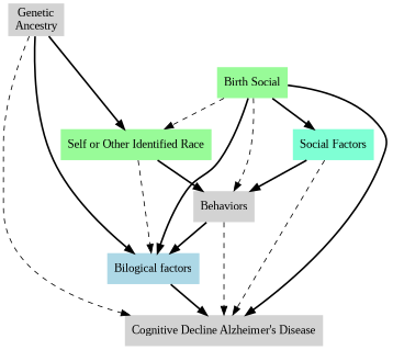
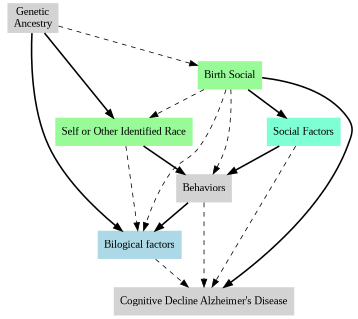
  digraph {
    fontname="Liberation Serif"
    rankdir=TB
    node [fillcolor=lightgrey fontname="Liberation Serif" group=main shape=plaintext style=filled]
    edge [fontname="Liberation Serif" style=bold]
    n1 [label="Genetic\nAncestry"]
    n2 [fillcolor=palegreen label="Self or Other Identified Race"]
    n3 [fillcolor=lightblue label="Bilogical factors"]
    n4 [label="Cognitive Decline Alzheimer's Disease"]
    n5 [fillcolor=aquamarine label="Social Factors"]
    n6 [label=Behaviors]
    n7 [fillcolor=palegreen label="Birth Social" group=""]
    n1 -> n2
    n1 -> n3
-   n1 -> n4 [style=dashed]
+   n1 -> n7 [style=dashed]
    n2 -> n3 [style=dashed]
    n2 -> n6
-   n3 -> n4
+   n3 -> n4 [style=dashed]
    n5 -> n4 [style=dashed]
    n5 -> n6
    n6 -> n3
    n6 -> n4 [style=dashed]
    n7 -> n2 [style=dashed]
-   n7 -> n3
+   n7 -> n3 [style=dashed]
    n7 -> n4
    n7 -> n5
    n7 -> n6 [style=dashed]
  }
